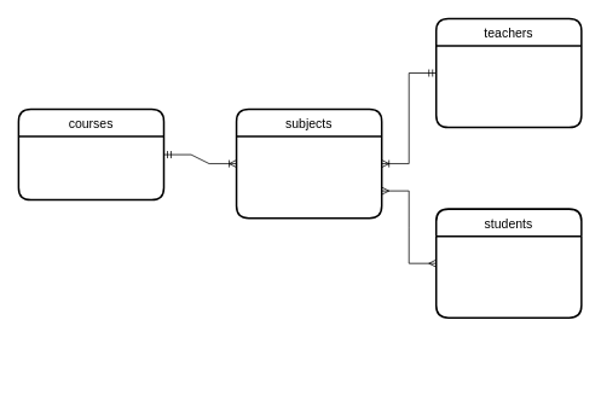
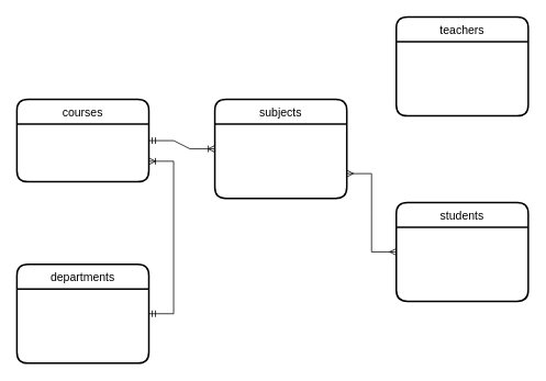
  <mxCell id="0" />
  <mxCell id="1" parent="0" />
  <mxCell id="2" value="courses" style="swimlane;childLayout=stackLayout;horizontal=1;startSize=30;horizontalStack=0;rounded=1;fontSize=14;fontStyle=0;strokeWidth=2;resizeParent=0;resizeLast=1;shadow=0;dashed=0;align=center;" vertex="1" parent="1"><mxGeometry x="20" y="120" width="160" height="100" as="geometry" /></mxCell>
  <mxCell id="3" value="subjects" style="swimlane;childLayout=stackLayout;horizontal=1;startSize=30;horizontalStack=0;rounded=1;fontSize=14;fontStyle=0;strokeWidth=2;resizeParent=0;resizeLast=1;shadow=0;dashed=0;align=center;" vertex="1" parent="1"><mxGeometry x="260" y="120" width="160" height="120" as="geometry" /></mxCell>
  <mxCell id="4" value="teachers" style="swimlane;childLayout=stackLayout;horizontal=1;startSize=30;horizontalStack=0;rounded=1;fontSize=14;fontStyle=0;strokeWidth=2;resizeParent=0;resizeLast=1;shadow=0;dashed=0;align=center;" vertex="1" parent="1"><mxGeometry x="480" y="20" width="160" height="120" as="geometry" /></mxCell>
- <mxCell id="5" value="students" style="swimlane;childLayout=stackLayout;horizontal=1;startSize=30;horizontalStack=0;rounded=1;fontSize=14;fontStyle=0;strokeWidth=2;resizeParent=0;resizeLast=1;shadow=0;dashed=0;align=center;" vertex="1" parent="1"><mxGeometry x="480" y="230" width="160" height="120" as="geometry" /></mxCell>
+ <mxCell id="5" value="students" style="swimlane;childLayout=stackLayout;horizontal=1;startSize=30;horizontalStack=0;rounded=1;fontSize=14;fontStyle=0;strokeWidth=2;resizeParent=0;resizeLast=1;shadow=0;dashed=0;align=center;" vertex="1" parent="1"><mxGeometry x="480" y="245" width="160" height="120" as="geometry" /></mxCell>
+ <mxCell id="6" value="departments" style="swimlane;childLayout=stackLayout;horizontal=1;startSize=30;horizontalStack=0;rounded=1;fontSize=14;fontStyle=0;strokeWidth=2;resizeParent=0;resizeLast=1;shadow=0;dashed=0;align=center;" vertex="1" parent="1"><mxGeometry x="20" y="320" width="160" height="120" as="geometry" /></mxCell>
  <mxCell id="7" value="" style="edgeStyle=entityRelationEdgeStyle;fontSize=12;html=1;endArrow=ERoneToMany;rounded=0;entryX=0;entryY=0.5;entryDx=0;entryDy=0;startArrow=ERmandOne;startFill=0;exitX=1;exitY=0.5;exitDx=0;exitDy=0;" edge="1" parent="1" source="2" target="3"><mxGeometry width="100" height="100" relative="1" as="geometry"><mxPoint x="240" y="370" as="sourcePoint" /><mxPoint x="360.54" y="370.07" as="targetPoint" /></mxGeometry></mxCell>
- <mxCell id="8" value="" style="edgeStyle=entityRelationEdgeStyle;fontSize=12;html=1;endArrow=ERoneToMany;rounded=0;entryX=1;entryY=0.5;entryDx=0;entryDy=0;startArrow=ERmandOne;startFill=0;exitX=0;exitY=0.5;exitDx=0;exitDy=0;" edge="1" parent="1" source="4" target="3"><mxGeometry width="100" height="100" relative="1" as="geometry"><mxPoint x="450" y="250" as="sourcePoint" /><mxPoint x="360" y="330" as="targetPoint" /></mxGeometry></mxCell>
  <mxCell id="9" value="" style="edgeStyle=entityRelationEdgeStyle;fontSize=12;html=1;endArrow=ERmany;startArrow=ERmany;rounded=0;exitX=1;exitY=0.75;exitDx=0;exitDy=0;entryX=0;entryY=0.5;entryDx=0;entryDy=0;" edge="1" parent="1" source="3" target="5"><mxGeometry width="100" height="100" relative="1" as="geometry"><mxPoint x="340" y="350" as="sourcePoint" /><mxPoint x="470" y="352" as="targetPoint" /></mxGeometry></mxCell>
+ <mxCell id="10" value="" style="edgeStyle=entityRelationEdgeStyle;fontSize=12;html=1;endArrow=ERoneToMany;rounded=0;entryX=1;entryY=0.75;entryDx=0;entryDy=0;startArrow=ERmandOne;startFill=0;exitX=1;exitY=0.5;exitDx=0;exitDy=0;" edge="1" parent="1" source="6" target="2"><mxGeometry width="100" height="100" relative="1" as="geometry"><mxPoint x="300" y="360" as="sourcePoint" /><mxPoint x="300" y="232" as="targetPoint" /></mxGeometry></mxCell>
